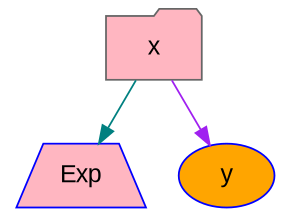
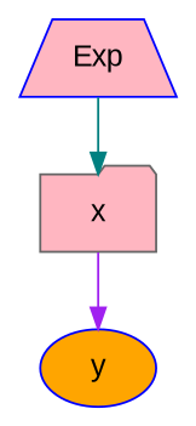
  digraph {
    node [color=blue fillcolor=lightpink fontname=Arial style=filled]
    n1 [color=gray40 label=x shape=folder]
    n2 [label=Exp shape=trapezium]
    n3 [fillcolor=orange label=y shape=ellipse]
-   n1 -> n2 [color=teal]
+   n2 -> n1 [color=teal]
    n1 -> n3 [color=purple]
  }
